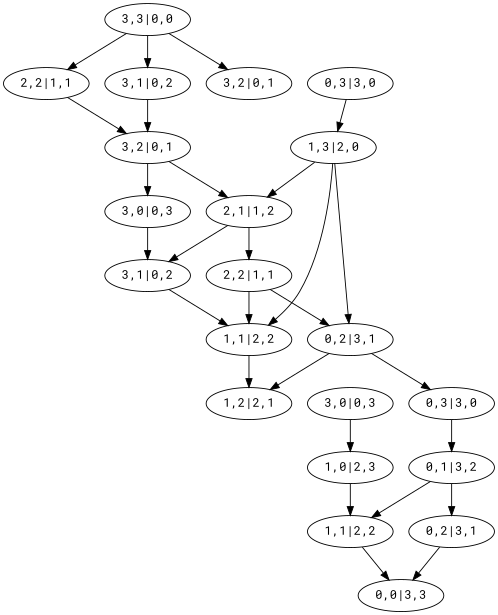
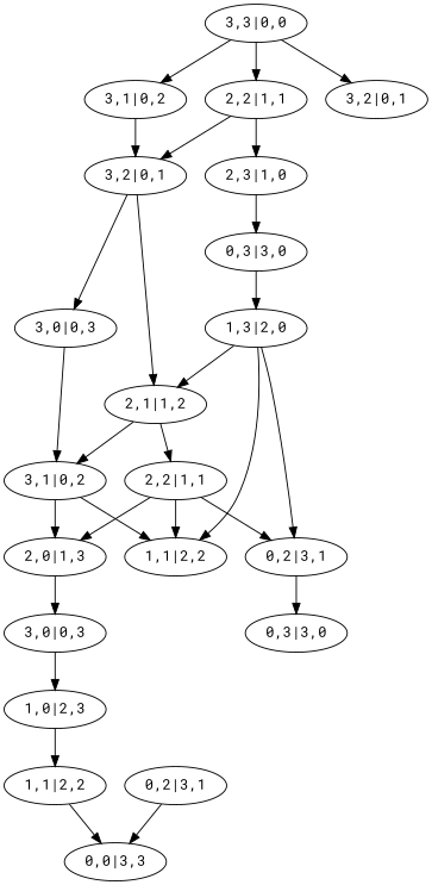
  strict digraph {
    fontname="Roboto Mono"
    node [fontname="Roboto Mono"]
    edge [fontname="Roboto Mono"]
    n1 [label="3,3|0,0"]
    n2 [label="2,2|1,1"]
    n3 [label="3,1|0,2"]
    n4 [label="3,2|0,1"]
    n5 [label="3,2|0,1"]
+   n6 [label="2,3|1,0"]
    n7 [label="0,0|3,3"]
    n8 [label="1,1|2,2"]
    n9 [label="0,2|3,1"]
    n10 [label="1,0|2,3"]
    n11 [label="3,0|0,3"]
-   n12 [label="0,1|3,2"]
-   n13 [label="1,2|2,1"]
    n14 [label="1,1|2,2"]
+   n15 [label="2,0|1,3"]
    n16 [label="3,1|0,2"]
    n17 [label="0,3|3,0"]
    n18 [label="0,2|3,1"]
    n19 [label="2,2|1,1"]
    n20 [label="2,1|1,2"]
    n21 [label="3,0|0,3"]
    n22 [label="1,3|2,0"]
    n23 [label="0,3|3,0"]
    n1 -> n2
    n1 -> n3
    n1 -> n4
    n2 -> n5
+   n2 -> n6
    n3 -> n5
    n5 -> n20
    n5 -> n21
+   n6 -> n23
    n8 -> n7
    n9 -> n7
    n10 -> n8
    n11 -> n10
-   n12 -> n8
-   n12 -> n9
-   n14 -> n13
+   n15 -> n11
    n16 -> n14
-   n17 -> n12
-   n18 -> n13
+   n16 -> n15
    n18 -> n17
    n19 -> n14
+   n19 -> n15
    n19 -> n18
    n20 -> n16
    n20 -> n19
    n21 -> n16
    n22 -> n14
    n22 -> n18
    n22 -> n20
    n23 -> n22
  }
